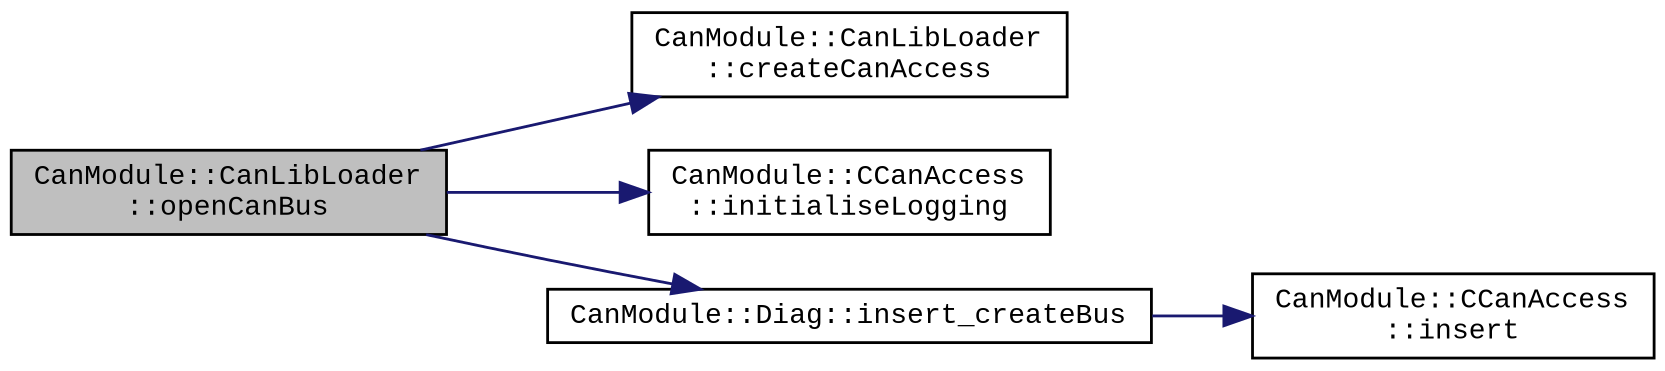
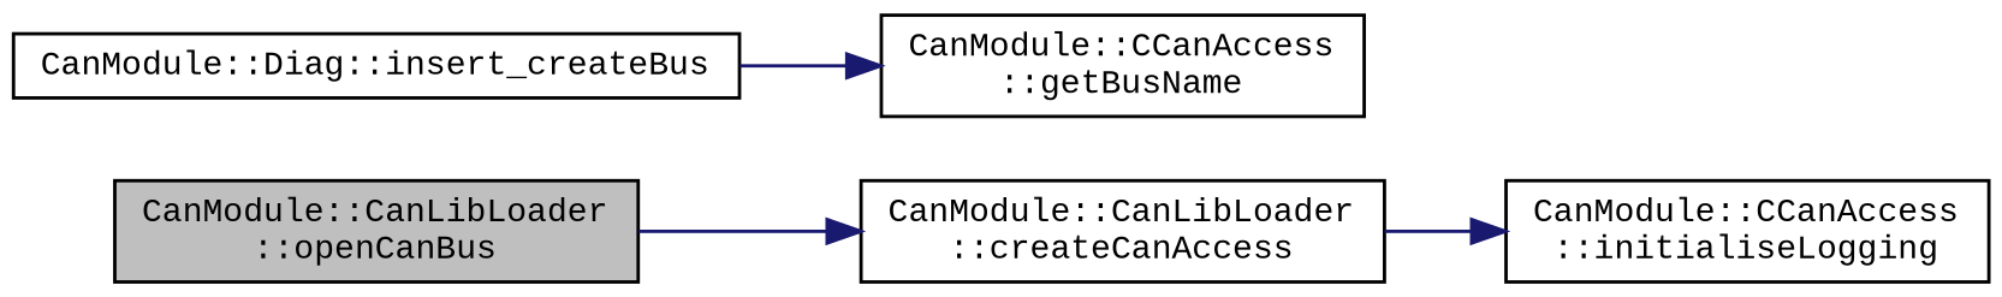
  digraph {
    fontname="Liberation Mono"
    rankdir=LR
    node [color=black fillcolor=white fontname="Liberation Mono" fontsize=10 shape=record style=filled]
    edge [color=midnightblue fontname="Liberation Mono" fontsize=10 labelfontname=Helvetica labelfontsize=10 style=solid]
    n1 [fillcolor=grey75 fontcolor=black height=0.2 label="CanModule::CanLibLoader\l::openCanBus" width=0.4]
    n2 [height=0.2 label="CanModule::CanLibLoader\l::createCanAccess" width=0.4]
    n3 [height=0.2 label="CanModule::CCanAccess\l::initialiseLogging" width=0.4]
    n4 [height=0.2 label="CanModule::Diag::insert_createBus" width=0.4]
-   n5 [height=0.2 label="CanModule::CCanAccess\l::insert" width=0.4]
+   n5 [height=0.2 label="CanModule::CCanAccess\l::getBusName" width=0.4]
    n1 -> n2
-   n1 -> n3
-   n1 -> n4
+   n2 -> n3
    n4 -> n5
  }
